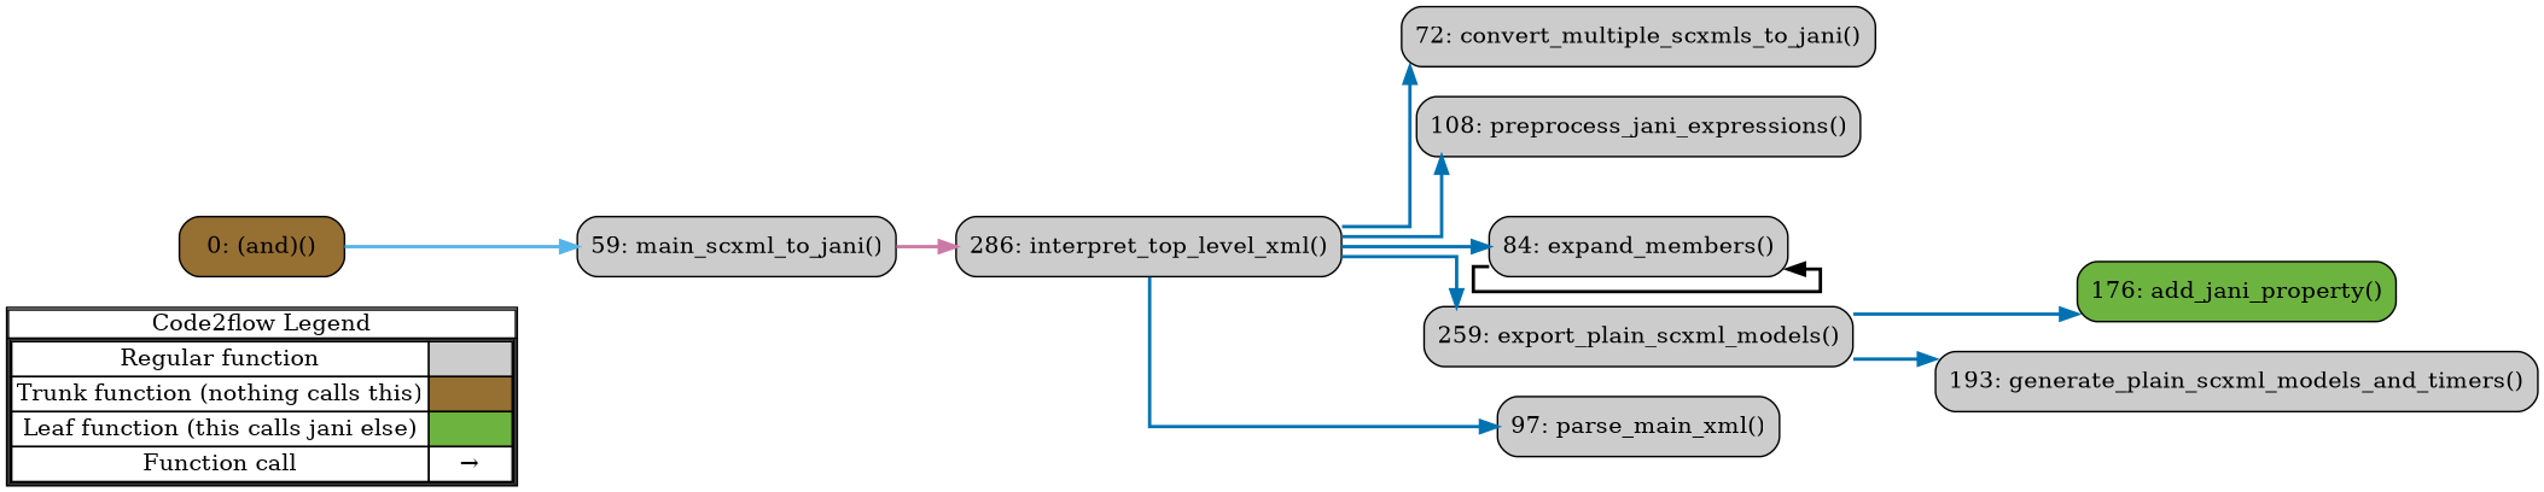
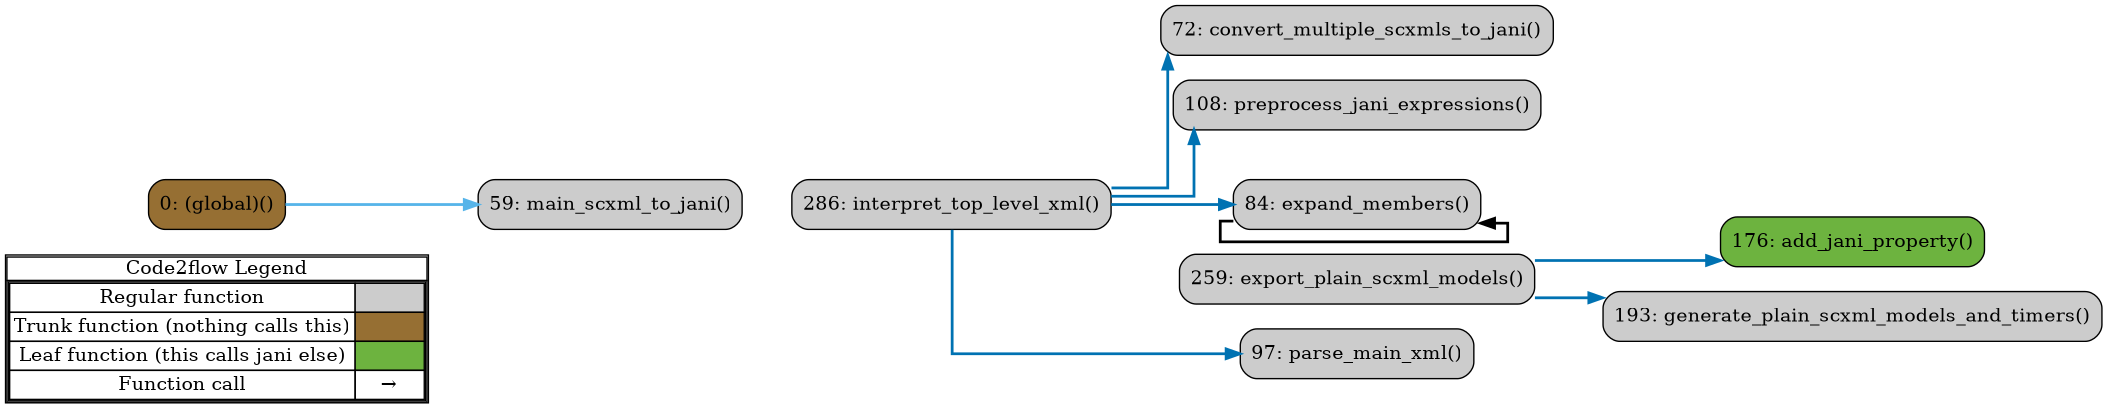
  digraph {
    concentrate=true
    rankdir=LR
    splines=ortho
    node [shape=rect fillcolor="#cccccc" style="rounded,filled"]
    edge [color="#0072B2" penwidth=2]
    n1 [label=<         <table cellspacing="0" cellpadding="0" border="1"><tr><td>Code2flow Legend</td></tr><tr><td>         <table cellspacing="0">         <tr><td>Regular function</td><td width="50px" bgcolor='#cccccc'></td></tr>         <tr><td>Trunk function (nothing calls this)</td><td bgcolor='#966F33'></td></tr>         <tr><td>Leaf function (this calls jani else)</td><td bgcolor='#6db33f'></td></tr>         <tr><td>Function call</td><td><font color='black'>&#8594;</font></td></tr>         </table></td></tr></table>         > margin=0 shape=none fillcolor="" style=""]
    n2 [fillcolor="#6db33f" label="176: add_jani_property()"]
-   n3 [fillcolor="#966F33" label="0: (and)()"]
+   n3 [fillcolor="#966F33" label="0: (global)()"]
    n4 [label="59: main_scxml_to_jani()"]
    n5 [label="72: convert_multiple_scxmls_to_jani()"]
    n6 [label="108: preprocess_jani_expressions()"]
    n7 [label="84: expand_members()"]
    n8 [label="259: export_plain_scxml_models()"]
    n9 [label="193: generate_plain_scxml_models_and_timers()"]
    n10 [label="286: interpret_top_level_xml()"]
    n11 [label="97: parse_main_xml()"]
    subgraph sub_1 {
      label=legend
      rank=min
      n1
    }
    subgraph sub_2 {
      label="File: jani_model"
      style=dotted
      subgraph sub_3 {
        label="Class: JaniModel"
        style=dotted
        n2
      }
    }
    subgraph sub_4 {
      label="File: main"
      style=dotted
      n3
      n4
    }
    subgraph sub_5 {
      label="File: scxml_to_jani"
      style=dotted
      n5
      n6
    }
    subgraph sub_6 {
      label="File: struct_definition"
      style=dotted
      subgraph sub_7 {
        label="Class: StructDefinition"
        style=dotted
        n7
      }
    }
    subgraph sub_8 {
      label="File: top_level_interpreter"
      style=dotted
      n8
      n9
      n10
      n11
    }
    n3 -> n4 [color="#56B4E9"]
-   n4 -> n10 [color="#CC79A7"]
    n7 -> n7 [color="#000000"]
    n8 -> n2
    n8 -> n9
    n10 -> n5
    n10 -> n6
    n10 -> n7
-   n10 -> n8
    n10 -> n11
  }
